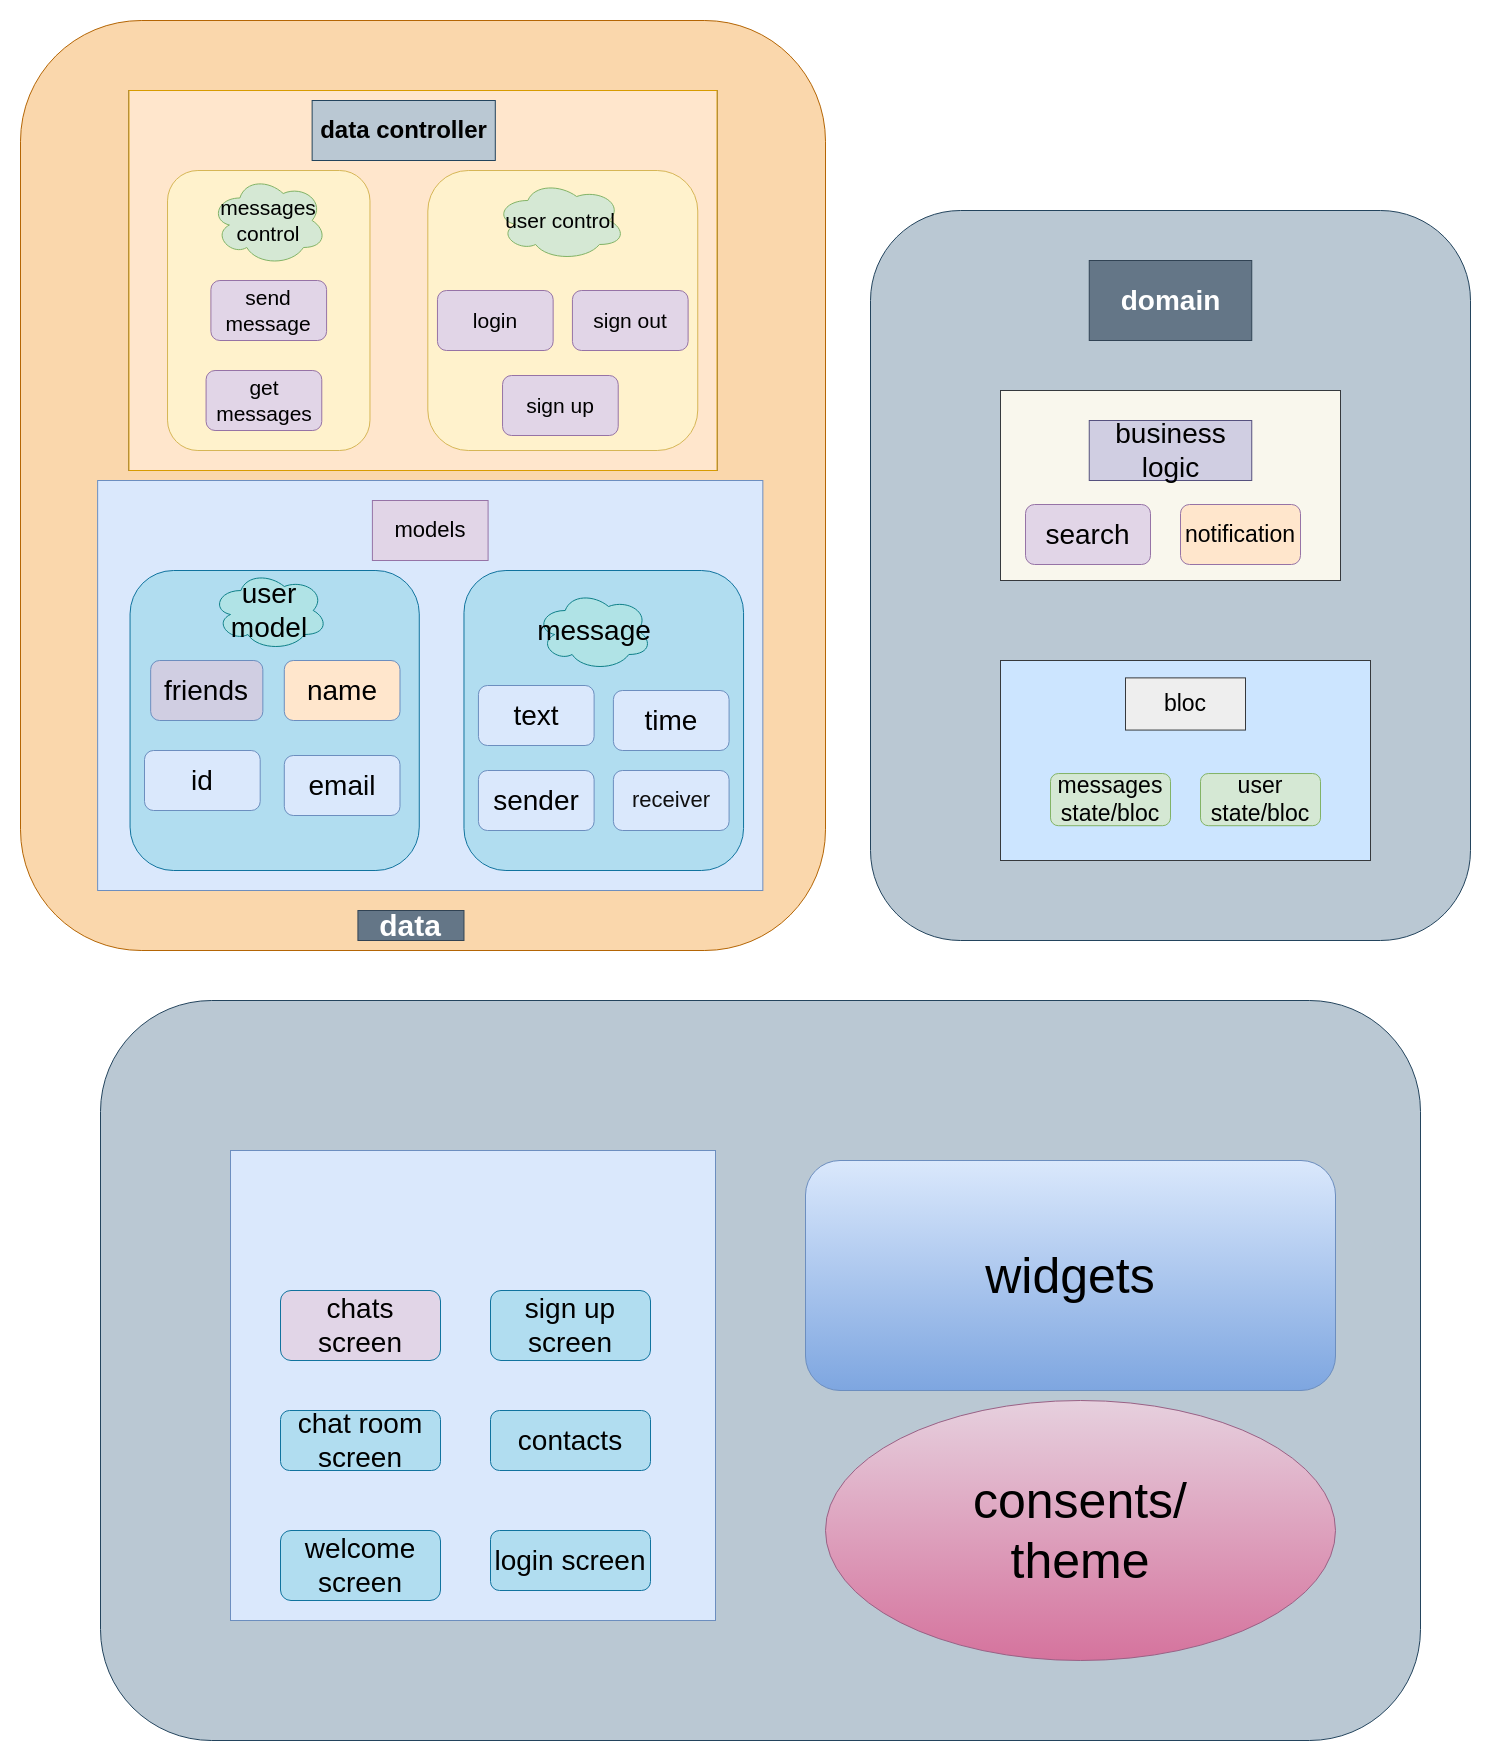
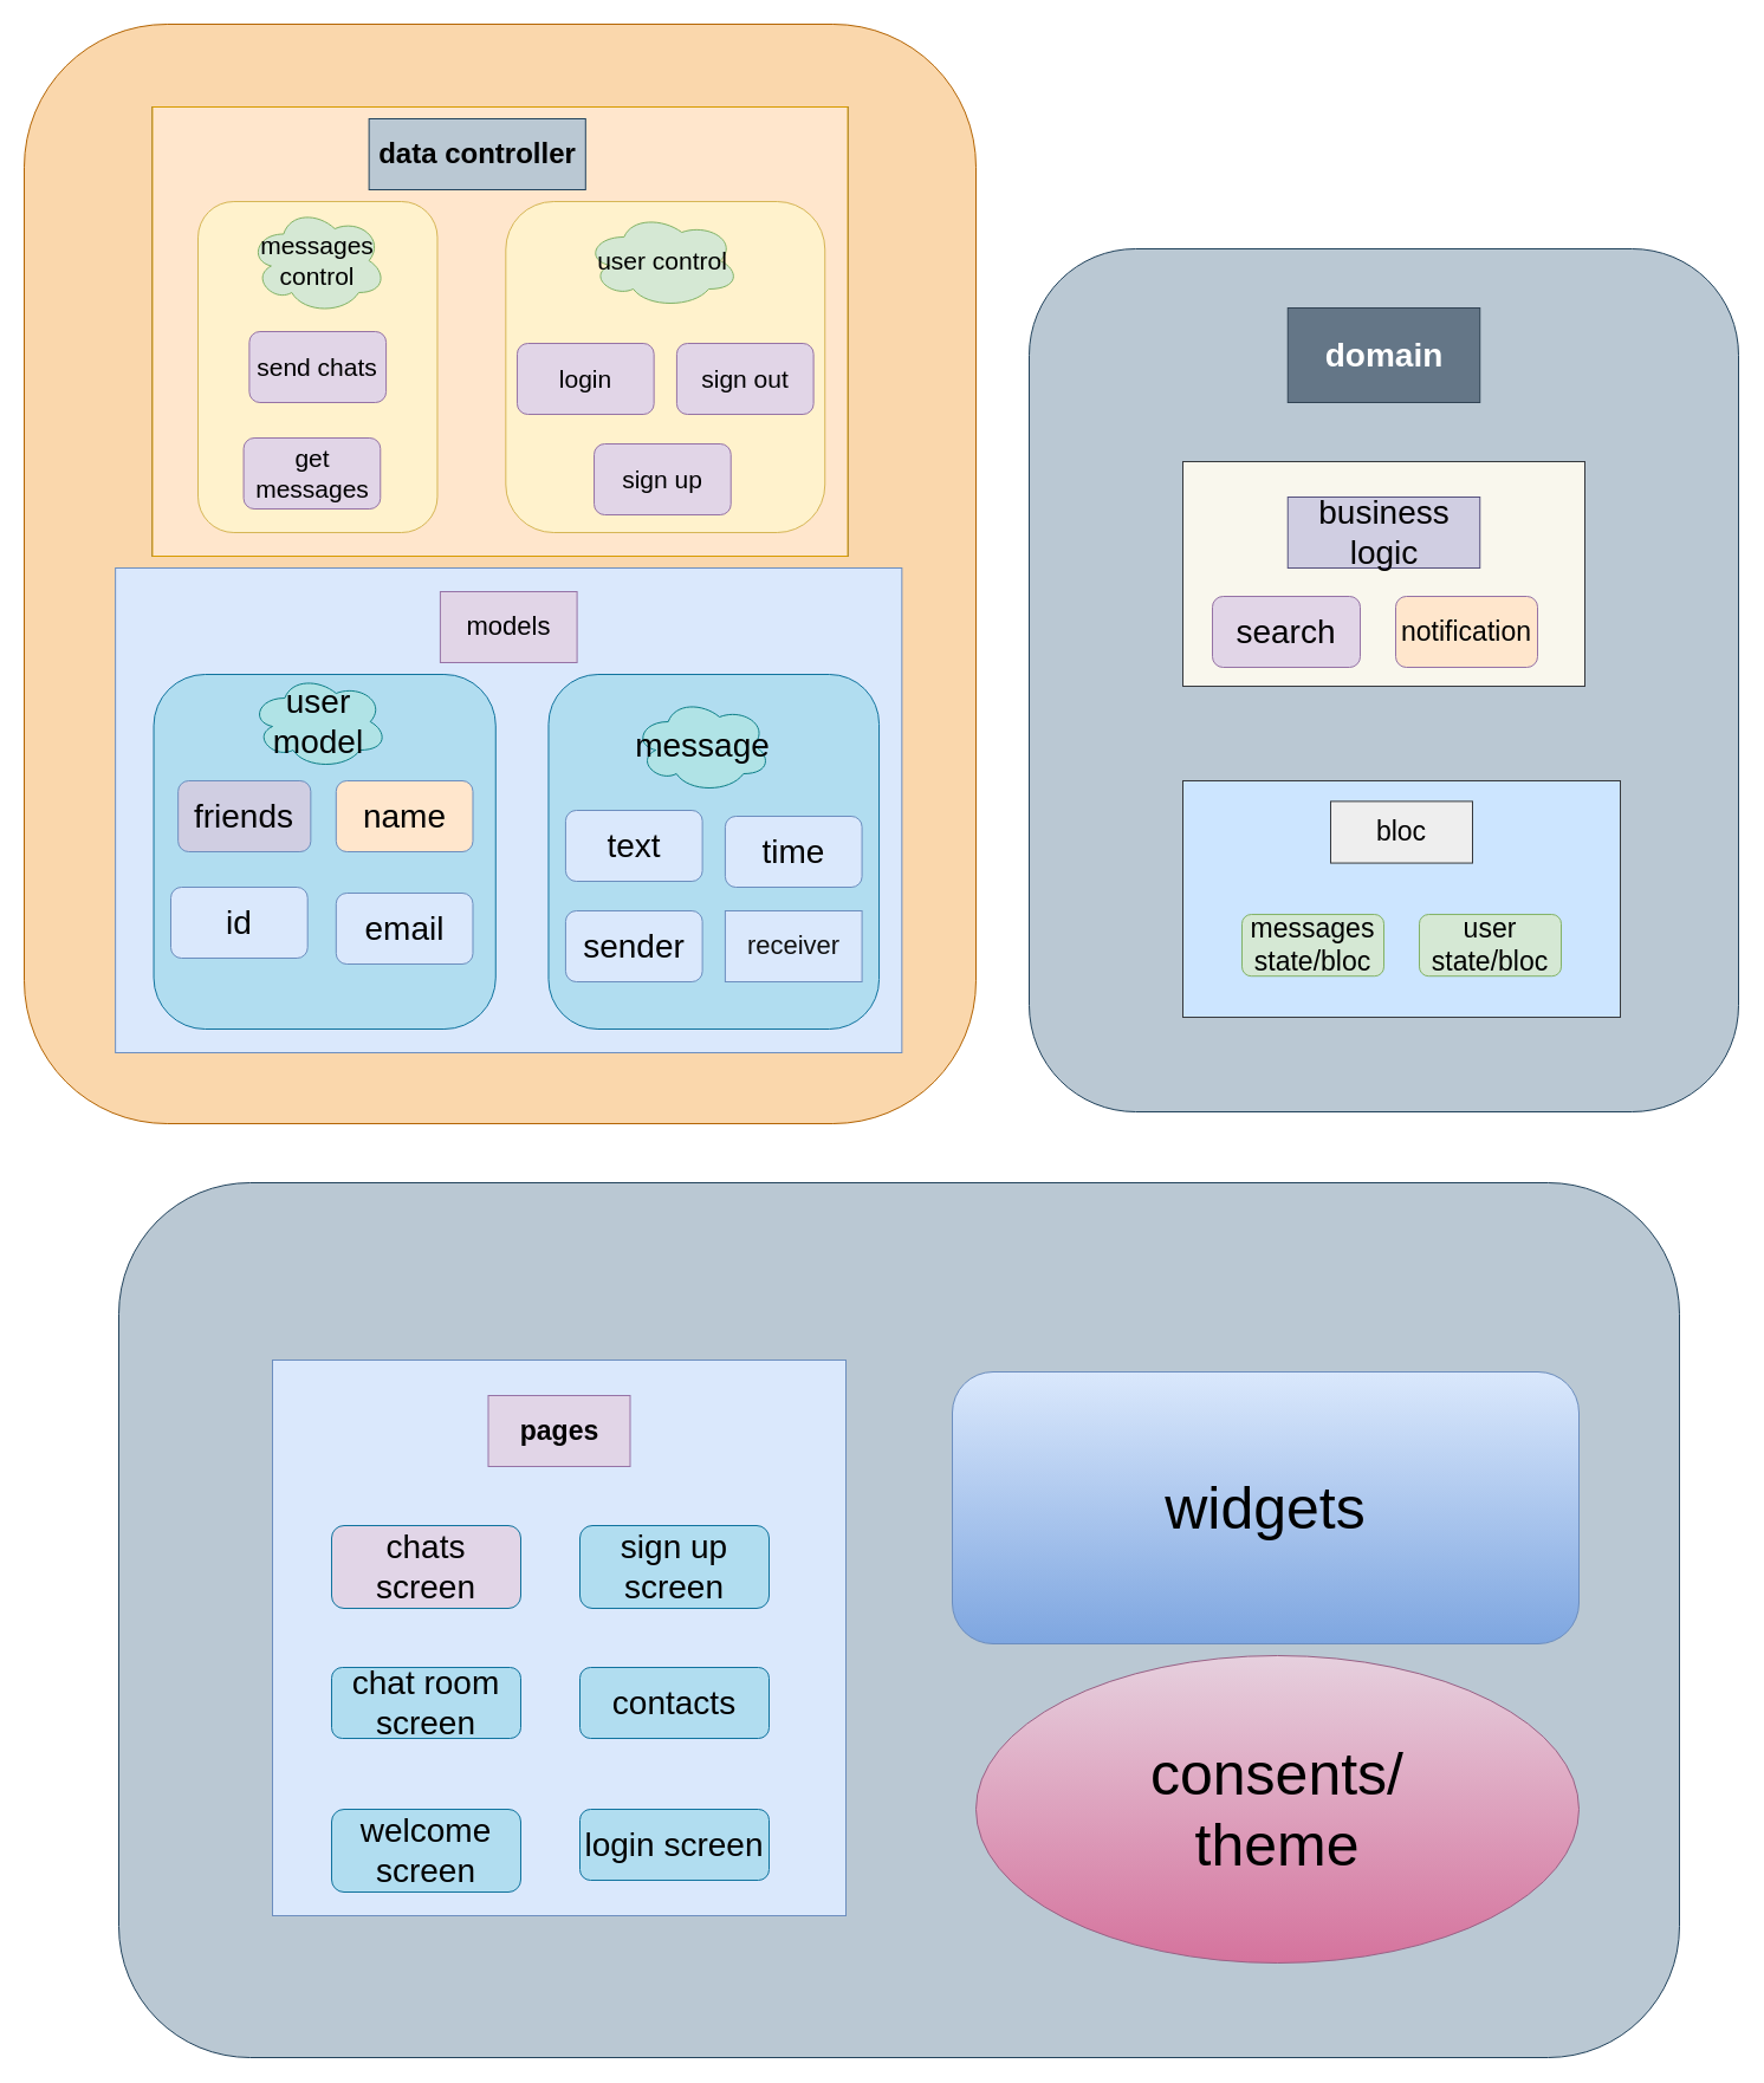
  <mxCell id="0" />
  <mxCell id="1" parent="0" />
  <mxCell id="2" value="" style="rounded=1;whiteSpace=wrap;html=1;fontSize=28;fillColor=#bac8d3;strokeColor=#23445d;" parent="1" vertex="1"><mxGeometry x="100" y="1000" width="1320" height="740" as="geometry" /></mxCell>
  <mxCell id="3" value="&lt;font style=&quot;font-size: 50px&quot;&gt;widgets&lt;/font&gt;" style="whiteSpace=wrap;html=1;fontSize=28;gradientColor=#7ea6e0;fillColor=#dae8fc;strokeColor=#6c8ebf;rounded=1;" parent="1" vertex="1"><mxGeometry x="805" y="1160" width="530" height="230" as="geometry" /></mxCell>
  <mxCell id="4" value="&lt;font style=&quot;font-size: 50px&quot;&gt;consents/&lt;br&gt;theme&lt;br&gt;&lt;/font&gt;" style="ellipse;whiteSpace=wrap;html=1;rounded=0;fontSize=28;gradientColor=#d5739d;fillColor=#e6d0de;strokeColor=#996185;" parent="1" vertex="1"><mxGeometry x="825" y="1400" width="510" height="260" as="geometry" /></mxCell>
  <mxCell id="5" value="" style="group" vertex="1" connectable="0" parent="1"><mxGeometry x="20" y="20" width="805" height="930" as="geometry" /></mxCell>
  <mxCell id="6" value="" style="rounded=1;whiteSpace=wrap;html=1;fontSize=28;fillColor=#fad7ac;strokeColor=#b46504;" parent="5" vertex="1"><mxGeometry width="805.0" height="930" as="geometry" /></mxCell>
- <mxCell id="7" value="&lt;h1 style=&quot;font-size: 30px;&quot;&gt;data&lt;/h1&gt;" style="rounded=0;whiteSpace=wrap;html=1;fontSize=30;fillColor=#647687;strokeColor=#314354;fontColor=#ffffff;fontStyle=1" parent="5" vertex="1"><mxGeometry x="337.425" y="890" width="106.048" height="30" as="geometry" /></mxCell>
  <mxCell id="8" value="" style="whiteSpace=wrap;html=1;rounded=0;fontSize=22;fillColor=#dae8fc;strokeColor=#6c8ebf;" vertex="1" parent="5"><mxGeometry x="77.126" y="460" width="665.21" height="410" as="geometry" /></mxCell>
  <mxCell id="9" value="" style="rounded=1;whiteSpace=wrap;html=1;fontSize=28;fillColor=#b1ddf0;strokeColor=#10739e;" vertex="1" parent="5"><mxGeometry x="109.547" y="550" width="289.222" height="300" as="geometry" /></mxCell>
  <mxCell id="10" value="name" style="rounded=1;whiteSpace=wrap;html=1;fontSize=28;fillColor=#ffe6cc;strokeColor=#6c8ebf;" vertex="1" parent="5"><mxGeometry x="263.799" y="640" width="115.689" height="60" as="geometry" /></mxCell>
  <mxCell id="11" value="email" style="rounded=1;whiteSpace=wrap;html=1;fontSize=28;fillColor=#dae8fc;strokeColor=#6c8ebf;" vertex="1" parent="5"><mxGeometry x="263.799" y="735" width="115.689" height="60" as="geometry" /></mxCell>
  <mxCell id="12" value="id" style="rounded=1;whiteSpace=wrap;html=1;fontSize=28;fillColor=#dae8fc;strokeColor=#6c8ebf;" vertex="1" parent="5"><mxGeometry x="124.009" y="730" width="115.689" height="60" as="geometry" /></mxCell>
  <mxCell id="13" value="friends" style="rounded=1;whiteSpace=wrap;html=1;fontSize=28;fillColor=#d0cee2;strokeColor=#6c8ebf;" vertex="1" parent="5"><mxGeometry x="130.159" y="640" width="112.189" height="60" as="geometry" /></mxCell>
  <mxCell id="14" value="&lt;span style=&quot;font-size: 28px;&quot;&gt;user&lt;br style=&quot;font-size: 28px;&quot;&gt;model&lt;br style=&quot;font-size: 28px;&quot;&gt;&lt;/span&gt;" style="ellipse;shape=cloud;whiteSpace=wrap;html=1;fontSize=28;fillColor=#b0e3e6;strokeColor=#0e8088;" vertex="1" parent="5"><mxGeometry x="191.494" y="550" width="115.689" height="80" as="geometry" /></mxCell>
  <mxCell id="15" value="models" style="rounded=0;whiteSpace=wrap;html=1;fontSize=22;fillColor=#e1d5e7;strokeColor=#9673a6;" vertex="1" parent="5"><mxGeometry x="351.896" y="480" width="115.689" height="60" as="geometry" /></mxCell>
  <mxCell id="16" value="" style="group" vertex="1" connectable="0" parent="5"><mxGeometry x="443.473" y="550" width="279.581" height="300" as="geometry" /></mxCell>
  <mxCell id="17" value="" style="rounded=1;whiteSpace=wrap;html=1;fontSize=28;fillColor=#b1ddf0;strokeColor=#10739e;" vertex="1" parent="16"><mxGeometry width="279.581" height="300" as="geometry" /></mxCell>
  <mxCell id="18" value="text" style="rounded=1;whiteSpace=wrap;html=1;fontSize=28;fillColor=#dae8fc;strokeColor=#6c8ebf;" vertex="1" parent="16"><mxGeometry x="14.461" y="115" width="115.689" height="60" as="geometry" /></mxCell>
  <mxCell id="19" value="sender" style="rounded=1;whiteSpace=wrap;html=1;fontSize=28;fillColor=#dae8fc;strokeColor=#6c8ebf;" vertex="1" parent="16"><mxGeometry x="14.461" y="200" width="115.689" height="60" as="geometry" /></mxCell>
  <mxCell id="20" value="time" style="rounded=1;whiteSpace=wrap;html=1;fontSize=28;fillColor=#dae8fc;strokeColor=#6c8ebf;" vertex="1" parent="16"><mxGeometry x="149.431" y="120" width="115.689" height="60" as="geometry" /></mxCell>
  <mxCell id="21" value="&lt;span style=&quot;font-size: 28px;&quot;&gt;message&lt;/span&gt;" style="ellipse;shape=cloud;whiteSpace=wrap;html=1;fontSize=28;fillColor=#b0e3e6;strokeColor=#0e8088;" vertex="1" parent="16"><mxGeometry x="72.305" y="20" width="115.689" height="80" as="geometry" /></mxCell>
- <mxCell id="22" value="&lt;font color=&quot;#0f0f0f&quot;&gt;receiver&lt;/font&gt;" style="rounded=1;whiteSpace=wrap;html=1;fontSize=22;fillColor=#dae8fc;strokeColor=#6c8ebf;" vertex="1" parent="16"><mxGeometry x="149.431" y="200" width="115.689" height="60" as="geometry" /></mxCell>
+ <mxCell id="22" value="&lt;font color=&quot;#0f0f0f&quot;&gt;receiver&lt;/font&gt;" style="whiteSpace=wrap;html=1;fontSize=22;fillColor=#dae8fc;strokeColor=#6c8ebf;rounded=0;" vertex="1" parent="16"><mxGeometry x="149.431" y="200" width="115.689" height="60" as="geometry" /></mxCell>
  <mxCell id="23" value="" style="group;fillColor=#cdeb8b;strokeColor=#36393d;" vertex="1" connectable="0" parent="5"><mxGeometry x="108.458" y="70" width="588.084" height="380" as="geometry" /></mxCell>
  <mxCell id="24" value="" style="whiteSpace=wrap;html=1;rounded=0;fontSize=22;fillColor=#ffe6cc;strokeColor=#d79b00;" vertex="1" parent="23"><mxGeometry width="588.084" height="380" as="geometry" /></mxCell>
  <mxCell id="25" value="data controller" style="rounded=0;whiteSpace=wrap;html=1;fontSize=24;fontStyle=1;fillColor=#bac8d3;strokeColor=#23445d;" vertex="1" parent="23"><mxGeometry x="183.174" y="10" width="183.174" height="60" as="geometry" /></mxCell>
  <mxCell id="26" value="" style="rounded=1;whiteSpace=wrap;html=1;fontSize=24;fillColor=#fff2cc;strokeColor=#d6b656;" vertex="1" parent="23"><mxGeometry x="38.563" y="80" width="202.455" height="280" as="geometry" /></mxCell>
  <mxCell id="27" value="messages&lt;br style=&quot;font-size: 21px;&quot;&gt;control" style="ellipse;shape=cloud;whiteSpace=wrap;html=1;rounded=0;fontSize=21;fillColor=#d5e8d4;strokeColor=#82b366;" vertex="1" parent="23"><mxGeometry x="81.946" y="85" width="115.689" height="90" as="geometry" /></mxCell>
- <mxCell id="28" value="send message" style="rounded=1;whiteSpace=wrap;html=1;fontSize=21;fillColor=#e1d5e7;strokeColor=#9673a6;" vertex="1" parent="23"><mxGeometry x="81.946" y="190" width="115.689" height="60" as="geometry" /></mxCell>
+ <mxCell id="28" value="send chats" style="rounded=1;whiteSpace=wrap;html=1;fontSize=21;fillColor=#e1d5e7;strokeColor=#9673a6;" vertex="1" parent="23"><mxGeometry x="81.946" y="190" width="115.689" height="60" as="geometry" /></mxCell>
  <mxCell id="29" value="get&lt;br&gt;messages" style="rounded=1;whiteSpace=wrap;html=1;fontSize=21;fillColor=#e1d5e7;strokeColor=#9673a6;" vertex="1" parent="23"><mxGeometry x="77.126" y="280" width="115.689" height="60" as="geometry" /></mxCell>
  <mxCell id="30" value="" style="rounded=1;whiteSpace=wrap;html=1;fontSize=21;fillColor=#fff2cc;strokeColor=#d6b656;" vertex="1" parent="23"><mxGeometry x="298.862" y="80" width="269.94" height="280" as="geometry" /></mxCell>
  <mxCell id="31" value="user control" style="ellipse;shape=cloud;whiteSpace=wrap;html=1;rounded=0;fontSize=21;fillColor=#d5e8d4;strokeColor=#82b366;" vertex="1" parent="23"><mxGeometry x="366.347" y="90" width="130.15" height="80" as="geometry" /></mxCell>
  <mxCell id="32" value="login" style="rounded=1;whiteSpace=wrap;html=1;fontSize=21;fillColor=#e1d5e7;strokeColor=#9673a6;" vertex="1" parent="23"><mxGeometry x="308.503" y="200" width="115.689" height="60" as="geometry" /></mxCell>
  <mxCell id="33" value="sign up" style="rounded=1;whiteSpace=wrap;html=1;fontSize=21;fillColor=#e1d5e7;strokeColor=#9673a6;" vertex="1" parent="23"><mxGeometry x="373.578" y="285" width="115.689" height="60" as="geometry" /></mxCell>
  <mxCell id="34" value="sign out" style="rounded=1;whiteSpace=wrap;html=1;fontSize=21;fillColor=#e1d5e7;strokeColor=#9673a6;" vertex="1" parent="23"><mxGeometry x="443.473" y="200" width="115.689" height="60" as="geometry" /></mxCell>
  <mxCell id="35" value="" style="group" vertex="1" connectable="0" parent="1"><mxGeometry x="870" y="210" width="600" height="730" as="geometry" /></mxCell>
  <mxCell id="36" value="" style="rounded=1;whiteSpace=wrap;html=1;fontSize=28;fillColor=#bac8d3;strokeColor=#23445d;" parent="35" vertex="1"><mxGeometry width="600" height="730" as="geometry" /></mxCell>
  <mxCell id="37" value="&lt;h1 style=&quot;font-size: 28px;&quot;&gt;domain&lt;/h1&gt;" style="rounded=0;whiteSpace=wrap;html=1;fontSize=28;fillColor=#647687;strokeColor=#314354;fontColor=#ffffff;fontStyle=1" parent="35" vertex="1"><mxGeometry x="218.75" y="50" width="162.5" height="80" as="geometry" /></mxCell>
  <mxCell id="38" value="" style="group" vertex="1" connectable="0" parent="35"><mxGeometry x="130" y="180" width="340" height="190" as="geometry" /></mxCell>
  <mxCell id="39" value="" style="rounded=0;whiteSpace=wrap;html=1;fontSize=23;fillColor=#f9f7ed;strokeColor=#36393d;" vertex="1" parent="38"><mxGeometry width="340" height="190" as="geometry" /></mxCell>
  <mxCell id="40" value="&lt;span style=&quot;font-size: 28px&quot;&gt;business logic&lt;/span&gt;" style="rounded=0;whiteSpace=wrap;html=1;fontSize=23;fillColor=#d0cee2;strokeColor=#56517e;" vertex="1" parent="38"><mxGeometry x="88.75" y="30" width="162.5" height="60" as="geometry" /></mxCell>
  <mxCell id="41" value="search" style="rounded=1;whiteSpace=wrap;html=1;fontSize=28;fillColor=#e1d5e7;strokeColor=#9673a6;" parent="38" vertex="1"><mxGeometry x="25.01" y="114" width="125" height="60" as="geometry" /></mxCell>
  <mxCell id="42" value="notification" style="rounded=1;whiteSpace=wrap;html=1;fontSize=23;fillColor=#ffe6cc;strokeColor=#9673a6;" vertex="1" parent="38"><mxGeometry x="180" y="114" width="120" height="60" as="geometry" /></mxCell>
  <mxCell id="43" value="" style="group" vertex="1" connectable="0" parent="35"><mxGeometry x="130" y="450" width="370" height="200" as="geometry" /></mxCell>
  <mxCell id="44" value="" style="rounded=0;whiteSpace=wrap;html=1;fontSize=23;fillColor=#cce5ff;strokeColor=#36393d;" vertex="1" parent="43"><mxGeometry width="370" height="200" as="geometry" /></mxCell>
  <mxCell id="45" value="bloc" style="rounded=0;whiteSpace=wrap;html=1;fontSize=23;fillColor=#eeeeee;strokeColor=#36393d;" vertex="1" parent="43"><mxGeometry x="125" y="17.391" width="120" height="52.174" as="geometry" /></mxCell>
  <mxCell id="46" value="messages&lt;br&gt;state/bloc" style="rounded=1;whiteSpace=wrap;html=1;fontSize=23;fillColor=#d5e8d4;strokeColor=#82b366;" vertex="1" parent="43"><mxGeometry x="50" y="113.043" width="120" height="52.174" as="geometry" /></mxCell>
  <mxCell id="47" value="user&lt;br&gt;state/bloc" style="rounded=1;whiteSpace=wrap;html=1;fontSize=23;fillColor=#d5e8d4;strokeColor=#82b366;" vertex="1" parent="43"><mxGeometry x="200" y="113.043" width="120" height="52.174" as="geometry" /></mxCell>
  <mxCell id="48" value="" style="group" vertex="1" connectable="0" parent="1"><mxGeometry x="230" y="1150" width="485" height="470" as="geometry" /></mxCell>
  <mxCell id="49" value="" style="whiteSpace=wrap;html=1;rounded=0;fontSize=23;fillColor=#dae8fc;strokeColor=#6c8ebf;" vertex="1" parent="48"><mxGeometry width="485" height="470" as="geometry" /></mxCell>
  <mxCell id="50" value="&lt;span style=&quot;font-size: 28px;&quot;&gt;welcome screen&lt;/span&gt;" style="rounded=1;whiteSpace=wrap;html=1;fontSize=28;fillColor=#b1ddf0;strokeColor=#10739e;" vertex="1" parent="48"><mxGeometry x="50.0" y="380" width="160" height="70" as="geometry" /></mxCell>
  <mxCell id="51" value="&lt;span style=&quot;font-size: 28px;&quot;&gt;login screen&lt;/span&gt;" style="rounded=1;whiteSpace=wrap;html=1;fontSize=28;fillColor=#b1ddf0;strokeColor=#10739e;" vertex="1" parent="48"><mxGeometry x="260.0" y="380" width="160" height="60" as="geometry" /></mxCell>
  <mxCell id="52" value="&lt;span style=&quot;font-size: 28px;&quot;&gt;sign up screen&lt;/span&gt;" style="rounded=1;whiteSpace=wrap;html=1;fontSize=28;fillColor=#b1ddf0;strokeColor=#10739e;" vertex="1" parent="48"><mxGeometry x="260.0" y="140" width="160" height="70" as="geometry" /></mxCell>
  <mxCell id="53" value="&lt;span style=&quot;font-size: 28px;&quot;&gt;chats screen&lt;/span&gt;" style="rounded=1;whiteSpace=wrap;html=1;fontSize=28;fillColor=#e1d5e7;strokeColor=#10739e;" vertex="1" parent="48"><mxGeometry x="50.0" y="140" width="160" height="70" as="geometry" /></mxCell>
  <mxCell id="54" value="&lt;span style=&quot;font-size: 28px;&quot;&gt;chat room screen&lt;/span&gt;" style="rounded=1;whiteSpace=wrap;html=1;fontSize=28;fillColor=#b1ddf0;strokeColor=#10739e;" vertex="1" parent="48"><mxGeometry x="50.0" y="260" width="160" height="60" as="geometry" /></mxCell>
  <mxCell id="55" value="contacts" style="rounded=1;whiteSpace=wrap;html=1;fontSize=28;fillColor=#b1ddf0;strokeColor=#10739e;" vertex="1" parent="48"><mxGeometry x="260.0" y="260" width="160" height="60" as="geometry" /></mxCell>
+ <mxCell id="56" value="pages" style="rounded=0;whiteSpace=wrap;html=1;fontSize=23;fontStyle=1;fillColor=#e1d5e7;strokeColor=#9673a6;" vertex="1" parent="48"><mxGeometry x="182.5" y="30" width="120" height="60" as="geometry" /></mxCell>
